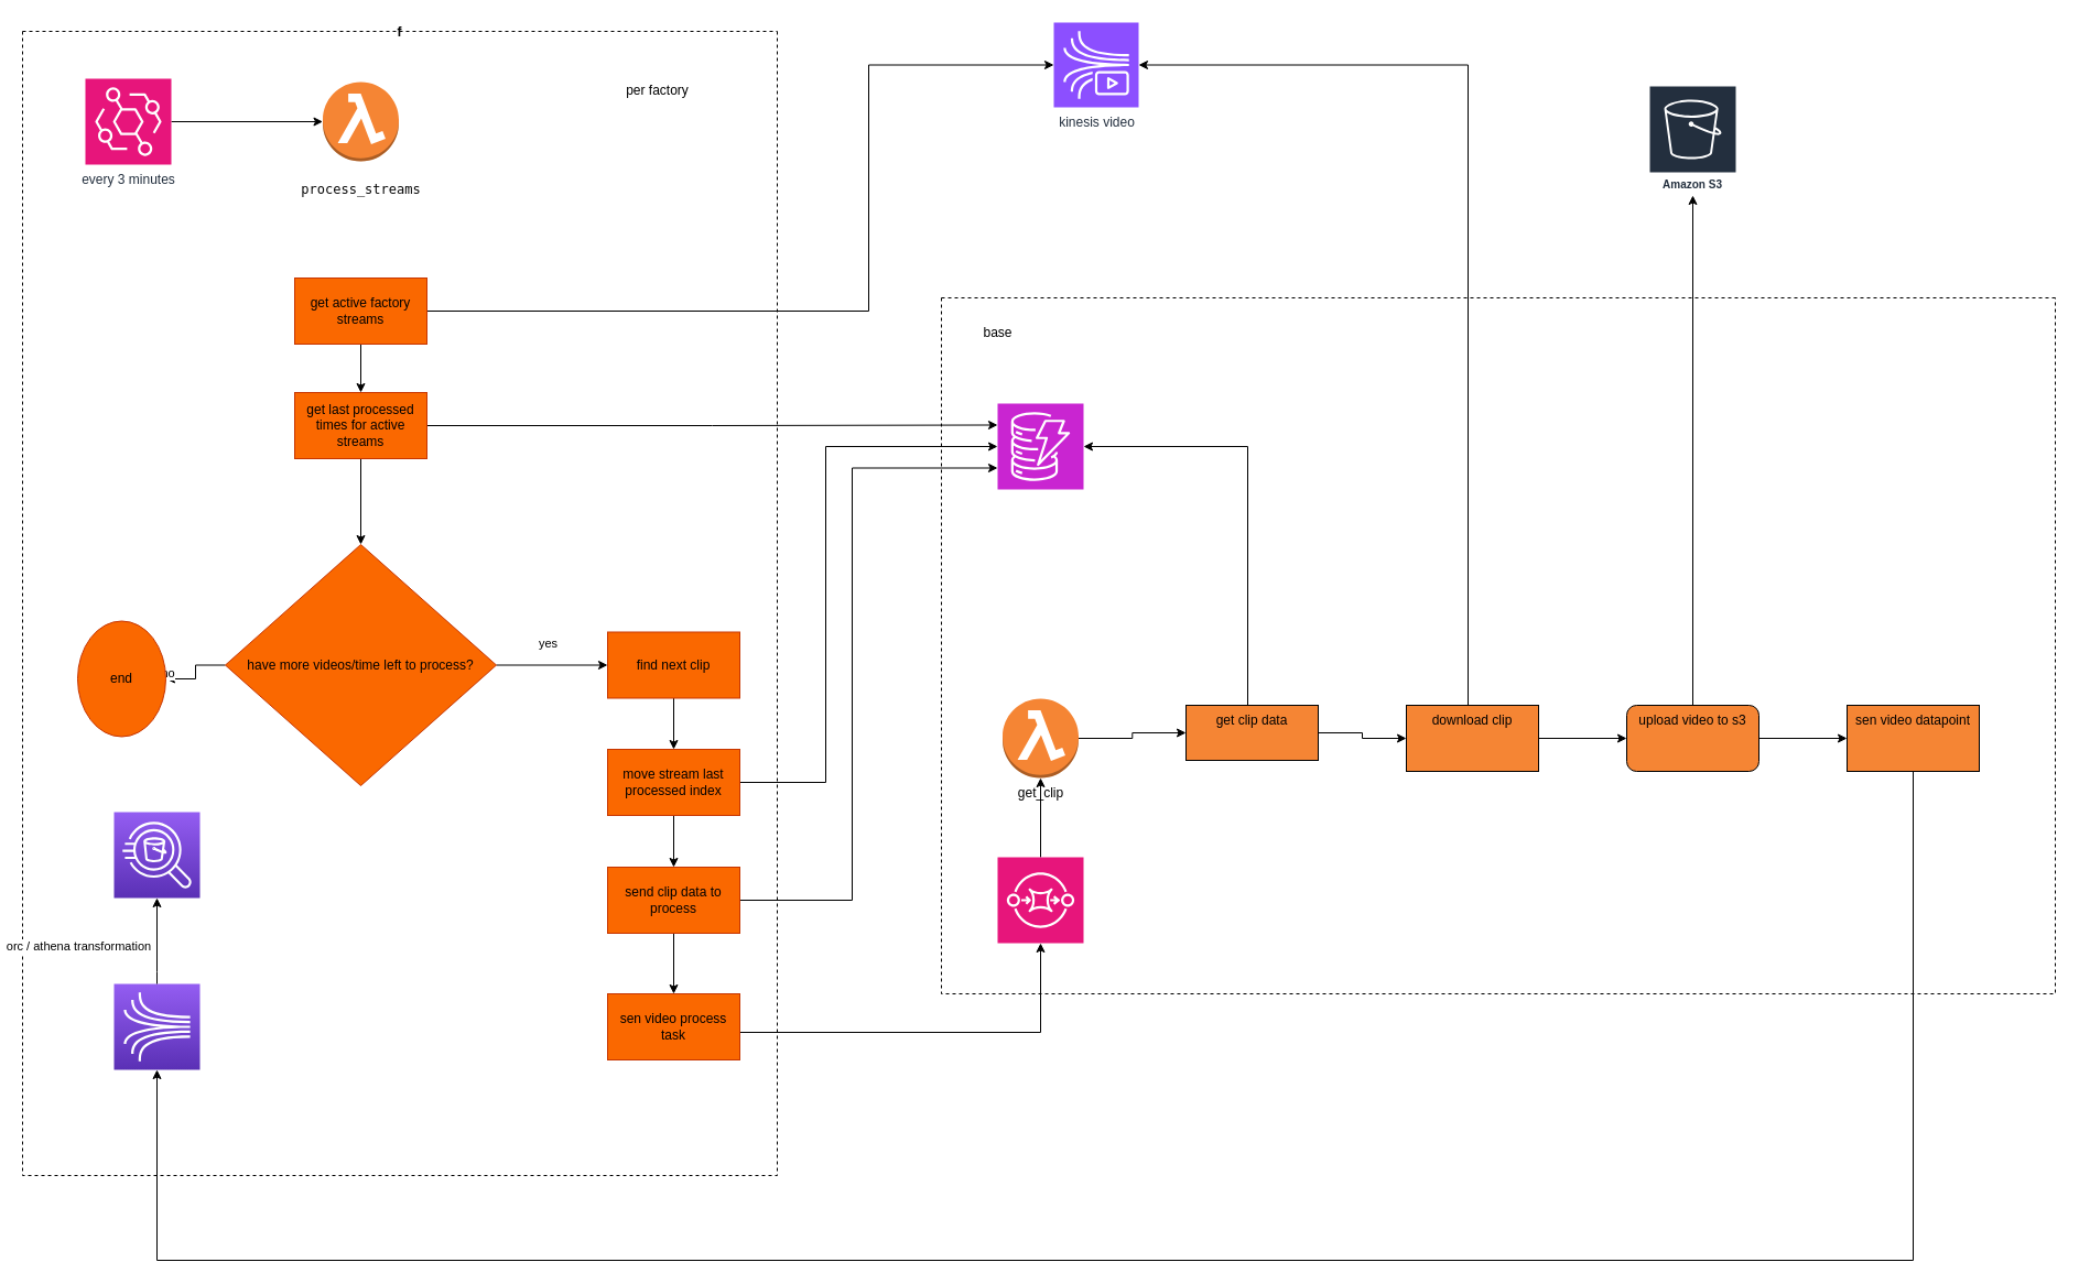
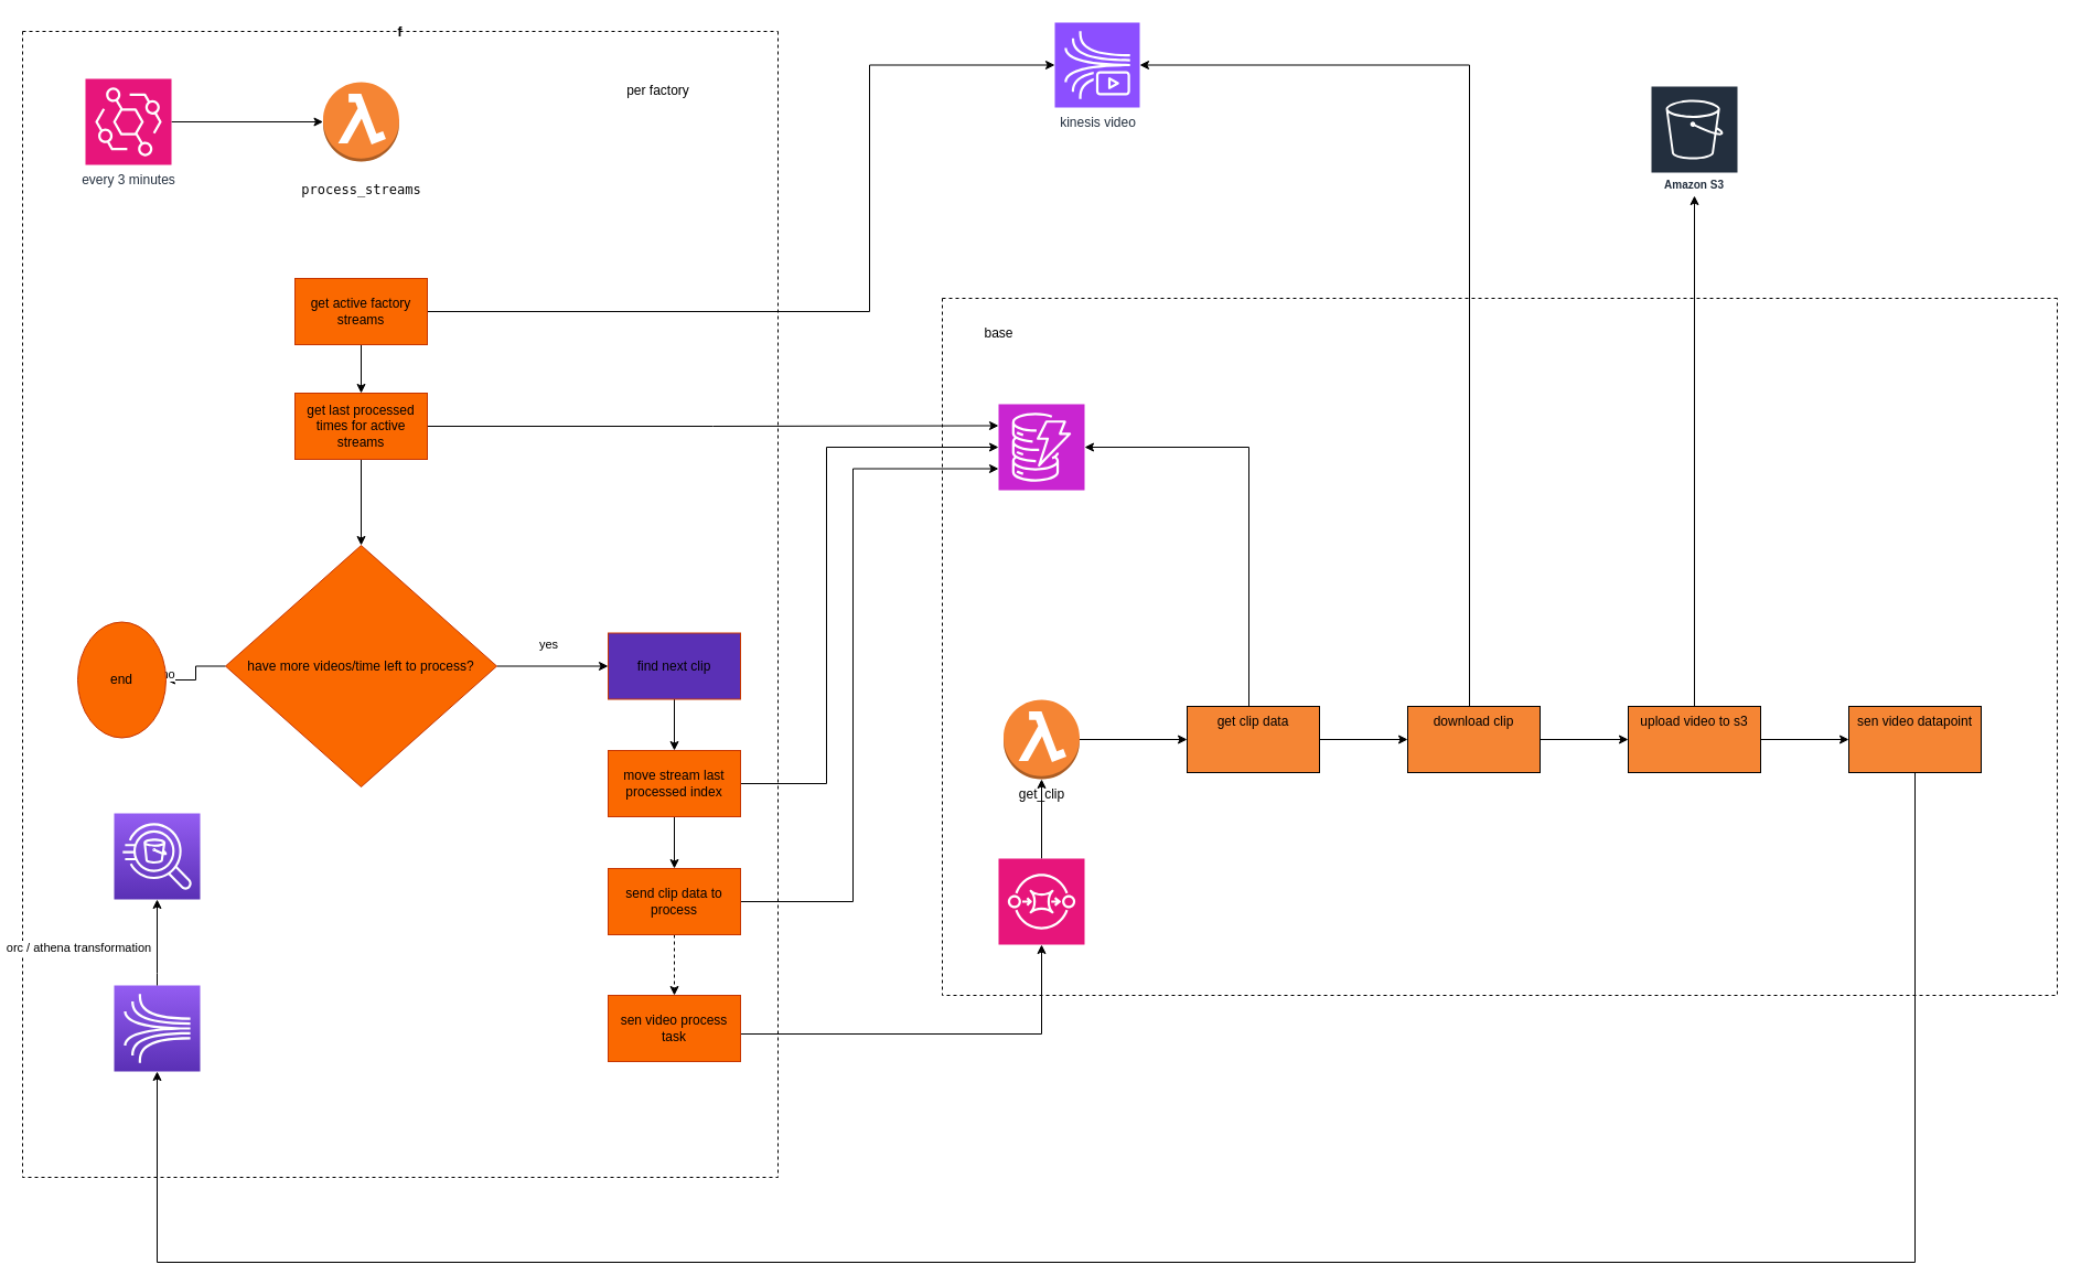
  <mxCell id="0" />
  <mxCell id="1" parent="0" />
  <mxCell id="2" value="&lt;div style=&quot;color: rgb(8, 8, 8);&quot;&gt;&lt;pre style=&quot;font-family:'JetBrains Mono',monospace;font-size:9,8pt;&quot;&gt;process_streams&lt;/pre&gt;&lt;/div&gt;" style="outlineConnect=0;dashed=0;verticalLabelPosition=bottom;verticalAlign=top;align=center;html=1;shape=mxgraph.aws3.lambda_function;fillColor=#F58534;gradientColor=none;" parent="1" vertex="1"><mxGeometry x="292.5" y="74" width="69" height="72" as="geometry" /></mxCell>
  <mxCell id="3" style="edgeStyle=orthogonalEdgeStyle;rounded=0;orthogonalLoop=1;jettySize=auto;html=1;" parent="1" source="4" target="2" edge="1"><mxGeometry relative="1" as="geometry" /></mxCell>
  <mxCell id="4" value="every 3 minutes" style="sketch=0;points=[[0,0,0],[0.25,0,0],[0.5,0,0],[0.75,0,0],[1,0,0],[0,1,0],[0.25,1,0],[0.5,1,0],[0.75,1,0],[1,1,0],[0,0.25,0],[0,0.5,0],[0,0.75,0],[1,0.25,0],[1,0.5,0],[1,0.75,0]];outlineConnect=0;fontColor=#232F3E;fillColor=#E7157B;strokeColor=#ffffff;dashed=0;verticalLabelPosition=bottom;verticalAlign=top;align=center;html=1;fontSize=12;fontStyle=0;aspect=fixed;shape=mxgraph.aws4.resourceIcon;resIcon=mxgraph.aws4.eventbridge;" parent="1" vertex="1"><mxGeometry x="77" y="71" width="78" height="78" as="geometry" /></mxCell>
  <mxCell id="5" value="kinesis video" style="sketch=0;points=[[0,0,0],[0.25,0,0],[0.5,0,0],[0.75,0,0],[1,0,0],[0,1,0],[0.25,1,0],[0.5,1,0],[0.75,1,0],[1,1,0],[0,0.25,0],[0,0.5,0],[0,0.75,0],[1,0.25,0],[1,0.5,0],[1,0.75,0]];outlineConnect=0;fontColor=#232F3E;fillColor=#8C4FFF;strokeColor=#ffffff;dashed=0;verticalLabelPosition=bottom;verticalAlign=top;align=center;html=1;fontSize=12;fontStyle=0;aspect=fixed;shape=mxgraph.aws4.resourceIcon;resIcon=mxgraph.aws4.kinesis_video_streams;" parent="1" vertex="1"><mxGeometry x="956" y="20" width="77" height="77" as="geometry" /></mxCell>
  <mxCell id="6" value="" style="sketch=0;points=[[0,0,0],[0.25,0,0],[0.5,0,0],[0.75,0,0],[1,0,0],[0,1,0],[0.25,1,0],[0.5,1,0],[0.75,1,0],[1,1,0],[0,0.25,0],[0,0.5,0],[0,0.75,0],[1,0.25,0],[1,0.5,0],[1,0.75,0]];outlineConnect=0;fontColor=#232F3E;fillColor=#C925D1;strokeColor=#ffffff;dashed=0;verticalLabelPosition=bottom;verticalAlign=top;align=center;html=1;fontSize=12;fontStyle=0;aspect=fixed;shape=mxgraph.aws4.resourceIcon;resIcon=mxgraph.aws4.dynamodb;" parent="1" vertex="1"><mxGeometry x="905" y="366" width="78" height="78" as="geometry" /></mxCell>
  <mxCell id="7" style="edgeStyle=orthogonalEdgeStyle;rounded=0;orthogonalLoop=1;jettySize=auto;html=1;exitX=1;exitY=0.5;exitDx=0;exitDy=0;entryX=0;entryY=0.5;entryDx=0;entryDy=0;entryPerimeter=0;" parent="1" source="28" target="5" edge="1"><mxGeometry relative="1" as="geometry"><Array as="points"><mxPoint x="788" y="282" /><mxPoint x="788" y="59" /></Array></mxGeometry></mxCell>
  <mxCell id="8" style="edgeStyle=orthogonalEdgeStyle;rounded=0;orthogonalLoop=1;jettySize=auto;html=1;exitX=0.5;exitY=1;exitDx=0;exitDy=0;entryX=0.5;entryY=0;entryDx=0;entryDy=0;" parent="1" source="28" target="11" edge="1"><mxGeometry relative="1" as="geometry" /></mxCell>
  <mxCell id="9" style="edgeStyle=orthogonalEdgeStyle;rounded=0;orthogonalLoop=1;jettySize=auto;html=1;exitX=1;exitY=0.5;exitDx=0;exitDy=0;entryX=0;entryY=0.25;entryDx=0;entryDy=0;entryPerimeter=0;" parent="1" source="11" target="6" edge="1"><mxGeometry relative="1" as="geometry" /></mxCell>
  <mxCell id="10" style="edgeStyle=orthogonalEdgeStyle;rounded=0;orthogonalLoop=1;jettySize=auto;html=1;entryX=0.5;entryY=0;entryDx=0;entryDy=0;" parent="1" source="11" target="14" edge="1"><mxGeometry relative="1" as="geometry" /></mxCell>
  <mxCell id="11" value="get last processed times for active streams" style="rounded=0;whiteSpace=wrap;html=1;fillColor=#fa6800;fontColor=#000000;strokeColor=#C73500;" parent="1" vertex="1"><mxGeometry x="267" y="356" width="120" height="60" as="geometry" /></mxCell>
  <mxCell id="12" value="yes" style="edgeStyle=orthogonalEdgeStyle;rounded=0;orthogonalLoop=1;jettySize=auto;html=1;exitX=1;exitY=0.5;exitDx=0;exitDy=0;entryX=0;entryY=0.5;entryDx=0;entryDy=0;" parent="1" source="14" target="16" edge="1"><mxGeometry x="-0.05" y="20" relative="1" as="geometry"><mxPoint x="-1" as="offset" /></mxGeometry></mxCell>
  <mxCell id="13" value="no" style="edgeStyle=orthogonalEdgeStyle;rounded=0;orthogonalLoop=1;jettySize=auto;html=1;entryX=1;entryY=0.5;entryDx=0;entryDy=0;" parent="1" source="14" target="27" edge="1"><mxGeometry x="0.02" y="-24" relative="1" as="geometry"><mxPoint x="61" y="603.5" as="targetPoint" /><mxPoint x="-1" as="offset" /></mxGeometry></mxCell>
  <mxCell id="14" value="have more videos/time left to process?" style="rhombus;whiteSpace=wrap;html=1;fillColor=#fa6800;fontColor=#000000;strokeColor=#C73500;" parent="1" vertex="1"><mxGeometry x="204" y="494" width="246" height="219" as="geometry" /></mxCell>
  <mxCell id="15" style="edgeStyle=orthogonalEdgeStyle;rounded=0;orthogonalLoop=1;jettySize=auto;html=1;exitX=0.5;exitY=1;exitDx=0;exitDy=0;entryX=0.5;entryY=0;entryDx=0;entryDy=0;" parent="1" source="16" target="19" edge="1"><mxGeometry relative="1" as="geometry" /></mxCell>
- <mxCell id="16" value="find next clip" style="rounded=0;whiteSpace=wrap;html=1;fillColor=#fa6800;fontColor=#000000;strokeColor=#C73500;" parent="1" vertex="1"><mxGeometry x="551" y="573.5" width="120" height="60" as="geometry" /></mxCell>
+ <mxCell id="16" value="find next clip" style="rounded=0;whiteSpace=wrap;html=1;fillColor=#5a30b5;fontColor=#000000;strokeColor=#C73500;" parent="1" vertex="1"><mxGeometry x="551" y="573.5" width="120" height="60" as="geometry" /></mxCell>
  <mxCell id="17" style="edgeStyle=orthogonalEdgeStyle;rounded=0;orthogonalLoop=1;jettySize=auto;html=1;exitX=1;exitY=0.5;exitDx=0;exitDy=0;entryX=0;entryY=0.5;entryDx=0;entryDy=0;entryPerimeter=0;" parent="1" source="19" target="6" edge="1"><mxGeometry relative="1" as="geometry"><mxPoint x="1145" y="526" as="targetPoint" /><Array as="points"><mxPoint x="749" y="710" /><mxPoint x="749" y="405" /></Array></mxGeometry></mxCell>
  <mxCell id="18" style="edgeStyle=orthogonalEdgeStyle;rounded=0;orthogonalLoop=1;jettySize=auto;html=1;exitX=0.5;exitY=1;exitDx=0;exitDy=0;entryX=0.5;entryY=0;entryDx=0;entryDy=0;" parent="1" source="19" target="22" edge="1"><mxGeometry relative="1" as="geometry" /></mxCell>
  <mxCell id="19" value="move stream last processed index" style="rounded=0;whiteSpace=wrap;html=1;fillColor=#fa6800;fontColor=#000000;strokeColor=#C73500;" parent="1" vertex="1"><mxGeometry x="551" y="680" width="120" height="60" as="geometry" /></mxCell>
  <mxCell id="20" style="edgeStyle=orthogonalEdgeStyle;rounded=0;orthogonalLoop=1;jettySize=auto;html=1;entryX=0;entryY=0.75;entryDx=0;entryDy=0;entryPerimeter=0;exitX=1;exitY=0.5;exitDx=0;exitDy=0;" parent="1" source="22" target="6" edge="1"><mxGeometry relative="1" as="geometry"><mxPoint x="515" y="864" as="sourcePoint" /><Array as="points"><mxPoint x="773" y="817" /><mxPoint x="773" y="425" /></Array></mxGeometry></mxCell>
- <mxCell id="21" style="edgeStyle=orthogonalEdgeStyle;rounded=0;orthogonalLoop=1;jettySize=auto;html=1;entryX=0.5;entryY=0;entryDx=0;entryDy=0;" parent="1" source="22" target="24" edge="1"><mxGeometry relative="1" as="geometry" /></mxCell>
+ <mxCell id="21" style="edgeStyle=orthogonalEdgeStyle;rounded=0;orthogonalLoop=1;jettySize=auto;html=1;entryX=0.5;entryY=0;entryDx=0;entryDy=0;dashed=1;" parent="1" source="22" target="24" edge="1"><mxGeometry relative="1" as="geometry" /></mxCell>
  <mxCell id="22" value="send clip data to process" style="rounded=0;whiteSpace=wrap;html=1;fillColor=#fa6800;fontColor=#000000;strokeColor=#C73500;" parent="1" vertex="1"><mxGeometry x="551" y="787" width="120" height="60" as="geometry" /></mxCell>
  <mxCell id="23" style="edgeStyle=orthogonalEdgeStyle;rounded=0;orthogonalLoop=1;jettySize=auto;html=1;entryX=0.5;entryY=1;entryDx=0;entryDy=0;entryPerimeter=0;" parent="1" source="24" target="36" edge="1"><mxGeometry relative="1" as="geometry"><Array as="points"><mxPoint x="944" y="937" /></Array></mxGeometry></mxCell>
  <mxCell id="24" value="sen video process task" style="rounded=0;whiteSpace=wrap;html=1;fillColor=#fa6800;fontColor=#000000;strokeColor=#C73500;" parent="1" vertex="1"><mxGeometry x="551" y="902" width="120" height="60" as="geometry" /></mxCell>
  <mxCell id="25" value="f" style="swimlane;startSize=0;dashed=1;movable=0;resizable=0;rotatable=0;deletable=0;editable=0;connectable=0;" parent="1" vertex="1"><mxGeometry x="20" y="28" width="685" height="1039" as="geometry" /></mxCell>
  <mxCell id="26" value="per factory" style="text;html=1;align=center;verticalAlign=middle;resizable=0;points=[];autosize=1;strokeColor=none;fillColor=none;" parent="25" vertex="1"><mxGeometry x="538" y="41" width="75" height="26" as="geometry" /></mxCell>
  <mxCell id="27" value="end" style="ellipse;whiteSpace=wrap;html=1;aspect=fixed;movable=1;resizable=1;rotatable=1;deletable=1;editable=1;connectable=1;fillColor=#fa6800;fontColor=#000000;strokeColor=#C73500;" parent="25" vertex="1"><mxGeometry x="50" y="535.5" width="80" height="105" as="geometry" /></mxCell>
  <mxCell id="28" value="get active factory streams" style="rounded=0;whiteSpace=wrap;html=1;fillColor=#fa6800;fontColor=#000000;strokeColor=#C73500;" parent="25" vertex="1"><mxGeometry x="247" y="224" width="120" height="60" as="geometry" /></mxCell>
  <mxCell id="29" value="" style="sketch=0;points=[[0,0,0],[0.25,0,0],[0.5,0,0],[0.75,0,0],[1,0,0],[0,1,0],[0.25,1,0],[0.5,1,0],[0.75,1,0],[1,1,0],[0,0.25,0],[0,0.5,0],[0,0.75,0],[1,0.25,0],[1,0.5,0],[1,0.75,0]];outlineConnect=0;fontColor=#232F3E;gradientColor=#945DF2;gradientDirection=north;fillColor=#5A30B5;strokeColor=#ffffff;dashed=0;verticalLabelPosition=bottom;verticalAlign=top;align=center;html=1;fontSize=12;fontStyle=0;aspect=fixed;shape=mxgraph.aws4.resourceIcon;resIcon=mxgraph.aws4.kinesis;" parent="25" vertex="1"><mxGeometry x="83" y="865" width="78" height="78" as="geometry" /></mxCell>
  <mxCell id="30" value="" style="sketch=0;points=[[0,0,0],[0.25,0,0],[0.5,0,0],[0.75,0,0],[1,0,0],[0,1,0],[0.25,1,0],[0.5,1,0],[0.75,1,0],[1,1,0],[0,0.25,0],[0,0.5,0],[0,0.75,0],[1,0.25,0],[1,0.5,0],[1,0.75,0]];outlineConnect=0;fontColor=#232F3E;gradientColor=#945DF2;gradientDirection=north;fillColor=#5A30B5;strokeColor=#ffffff;dashed=0;verticalLabelPosition=bottom;verticalAlign=top;align=center;html=1;fontSize=12;fontStyle=0;aspect=fixed;shape=mxgraph.aws4.resourceIcon;resIcon=mxgraph.aws4.athena;" parent="25" vertex="1"><mxGeometry x="83" y="709" width="78" height="78" as="geometry" /></mxCell>
  <mxCell id="31" style="edgeStyle=orthogonalEdgeStyle;rounded=0;orthogonalLoop=1;jettySize=auto;html=1;entryX=0.5;entryY=1;entryDx=0;entryDy=0;entryPerimeter=0;exitX=0.5;exitY=0;exitDx=0;exitDy=0;exitPerimeter=0;" parent="25" source="29" target="30" edge="1"><mxGeometry relative="1" as="geometry"><mxPoint x="54" y="852" as="sourcePoint" /><Array as="points"><mxPoint x="122" y="854" /><mxPoint x="122" y="854" /></Array></mxGeometry></mxCell>
  <mxCell id="32" value="orc / athena transformation" style="edgeLabel;html=1;align=center;verticalAlign=middle;resizable=0;points=[];" parent="31" vertex="1" connectable="0"><mxGeometry x="-0.245" y="2" relative="1" as="geometry"><mxPoint x="-70" y="-6" as="offset" /></mxGeometry></mxCell>
  <mxCell id="33" value="" style="swimlane;startSize=0;dashed=1;" parent="1" vertex="1"><mxGeometry x="854" y="270" width="1011" height="632" as="geometry" /></mxCell>
  <mxCell id="34" value="base" style="text;html=1;align=center;verticalAlign=middle;resizable=0;points=[];autosize=1;strokeColor=none;fillColor=none;" parent="33" vertex="1"><mxGeometry x="29" y="19" width="44" height="26" as="geometry" /></mxCell>
  <mxCell id="35" style="edgeStyle=orthogonalEdgeStyle;rounded=0;orthogonalLoop=1;jettySize=auto;html=1;entryX=0.5;entryY=1;entryDx=0;entryDy=0;entryPerimeter=0;" parent="33" source="36" target="38" edge="1"><mxGeometry relative="1" as="geometry" /></mxCell>
  <mxCell id="36" value="" style="sketch=0;points=[[0,0,0],[0.25,0,0],[0.5,0,0],[0.75,0,0],[1,0,0],[0,1,0],[0.25,1,0],[0.5,1,0],[0.75,1,0],[1,1,0],[0,0.25,0],[0,0.5,0],[0,0.75,0],[1,0.25,0],[1,0.5,0],[1,0.75,0]];outlineConnect=0;fontColor=#232F3E;fillColor=#E7157B;strokeColor=#ffffff;dashed=0;verticalLabelPosition=bottom;verticalAlign=top;align=center;html=1;fontSize=12;fontStyle=0;aspect=fixed;shape=mxgraph.aws4.resourceIcon;resIcon=mxgraph.aws4.sqs;" parent="33" vertex="1"><mxGeometry x="51" y="508" width="78" height="78" as="geometry" /></mxCell>
  <mxCell id="37" value="" style="edgeStyle=orthogonalEdgeStyle;rounded=0;orthogonalLoop=1;jettySize=auto;html=1;" parent="33" source="38" target="40" edge="1"><mxGeometry relative="1" as="geometry" /></mxCell>
  <mxCell id="38" value="get_clip" style="outlineConnect=0;dashed=0;verticalLabelPosition=bottom;verticalAlign=top;align=center;html=1;shape=mxgraph.aws3.lambda_function;fillColor=#F58534;gradientColor=none;" parent="33" vertex="1"><mxGeometry x="55.5" y="364" width="69" height="72" as="geometry" /></mxCell>
  <mxCell id="39" value="" style="edgeStyle=orthogonalEdgeStyle;rounded=0;orthogonalLoop=1;jettySize=auto;html=1;" parent="33" source="40" target="42" edge="1"><mxGeometry relative="1" as="geometry" /></mxCell>
- <mxCell id="40" value="get clip data" style="whiteSpace=wrap;html=1;verticalAlign=top;fillColor=#F58534;dashed=0;gradientColor=none;" parent="33" vertex="1"><mxGeometry x="222" y="370" width="120" height="50" as="geometry" /></mxCell>
+ <mxCell id="40" value="get clip data" style="whiteSpace=wrap;html=1;verticalAlign=top;fillColor=#F58534;dashed=0;gradientColor=none;" parent="33" vertex="1"><mxGeometry x="222" y="370" width="120" height="60" as="geometry" /></mxCell>
  <mxCell id="41" value="" style="edgeStyle=orthogonalEdgeStyle;rounded=0;orthogonalLoop=1;jettySize=auto;html=1;" parent="33" source="42" target="44" edge="1"><mxGeometry relative="1" as="geometry" /></mxCell>
  <mxCell id="42" value="download clip" style="whiteSpace=wrap;html=1;verticalAlign=top;fillColor=#F58534;dashed=0;gradientColor=none;" parent="33" vertex="1"><mxGeometry x="422" y="370" width="120" height="60" as="geometry" /></mxCell>
  <mxCell id="43" value="" style="edgeStyle=orthogonalEdgeStyle;rounded=0;orthogonalLoop=1;jettySize=auto;html=1;" parent="33" source="44" target="45" edge="1"><mxGeometry relative="1" as="geometry" /></mxCell>
- <mxCell id="44" value="upload video to s3" style="whiteSpace=wrap;html=1;verticalAlign=top;fillColor=#F58534;dashed=0;gradientColor=none;rounded=1;" parent="33" vertex="1"><mxGeometry x="622" y="370" width="120" height="60" as="geometry" /></mxCell>
+ <mxCell id="44" value="upload video to s3" style="whiteSpace=wrap;html=1;verticalAlign=top;fillColor=#F58534;dashed=0;gradientColor=none;" parent="33" vertex="1"><mxGeometry x="622" y="370" width="120" height="60" as="geometry" /></mxCell>
  <mxCell id="45" value="sen video datapoint" style="whiteSpace=wrap;html=1;verticalAlign=top;fillColor=#F58534;dashed=0;gradientColor=none;" parent="33" vertex="1"><mxGeometry x="822" y="370" width="120" height="60" as="geometry" /></mxCell>
  <mxCell id="46" style="edgeStyle=orthogonalEdgeStyle;rounded=0;orthogonalLoop=1;jettySize=auto;html=1;entryX=1;entryY=0.5;entryDx=0;entryDy=0;entryPerimeter=0;" parent="1" source="40" target="6" edge="1"><mxGeometry relative="1" as="geometry"><Array as="points"><mxPoint x="1132" y="405" /></Array></mxGeometry></mxCell>
  <mxCell id="47" style="edgeStyle=orthogonalEdgeStyle;rounded=0;orthogonalLoop=1;jettySize=auto;html=1;entryX=1;entryY=0.5;entryDx=0;entryDy=0;entryPerimeter=0;" parent="1" source="42" target="5" edge="1"><mxGeometry relative="1" as="geometry"><Array as="points"><mxPoint x="1332" y="59" /></Array></mxGeometry></mxCell>
  <mxCell id="48" style="edgeStyle=orthogonalEdgeStyle;rounded=0;orthogonalLoop=1;jettySize=auto;html=1;entryX=0.5;entryY=1;entryDx=0;entryDy=0;entryPerimeter=0;" parent="1" source="45" target="29" edge="1"><mxGeometry relative="1" as="geometry"><Array as="points"><mxPoint x="1736" y="1144" /><mxPoint x="142" y="1144" /></Array></mxGeometry></mxCell>
  <mxCell id="49" value="Amazon S3" style="sketch=0;outlineConnect=0;fontColor=#232F3E;gradientColor=none;strokeColor=#ffffff;fillColor=#232F3E;dashed=0;verticalLabelPosition=middle;verticalAlign=bottom;align=center;html=1;whiteSpace=wrap;fontSize=10;fontStyle=1;spacing=3;shape=mxgraph.aws4.productIcon;prIcon=mxgraph.aws4.s3;" parent="1" vertex="1"><mxGeometry x="1496" y="77" width="80" height="100" as="geometry" /></mxCell>
  <mxCell id="50" style="edgeStyle=orthogonalEdgeStyle;rounded=0;orthogonalLoop=1;jettySize=auto;html=1;" parent="1" source="44" target="49" edge="1"><mxGeometry relative="1" as="geometry" /></mxCell>
